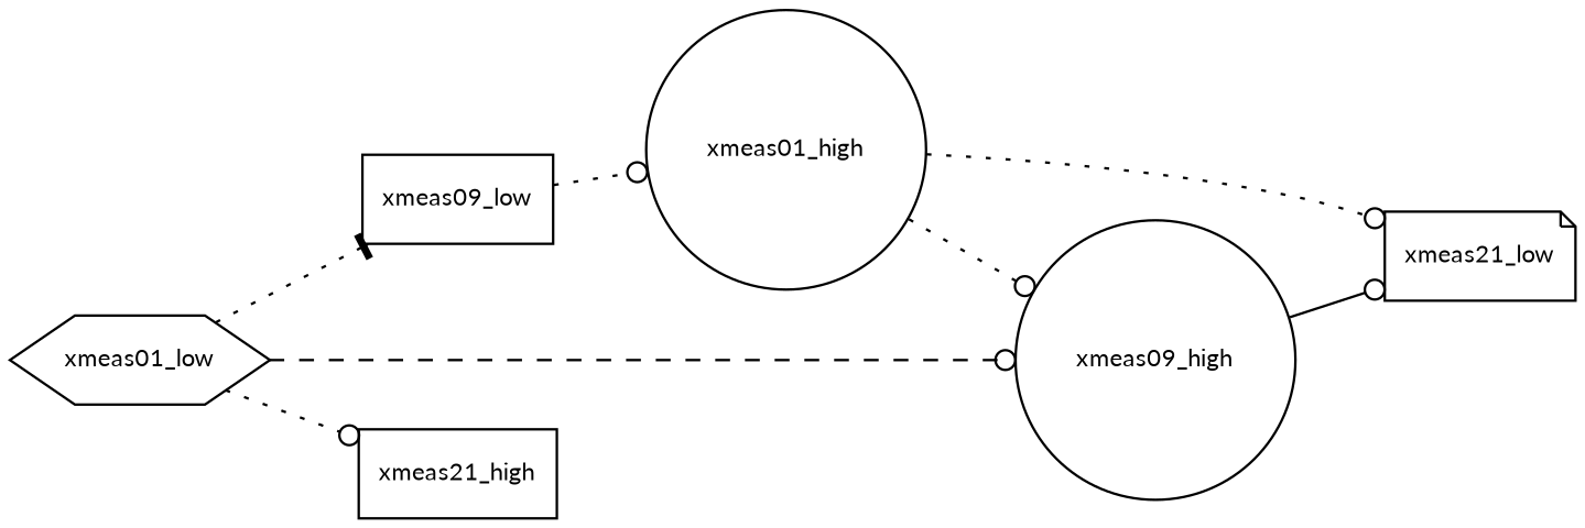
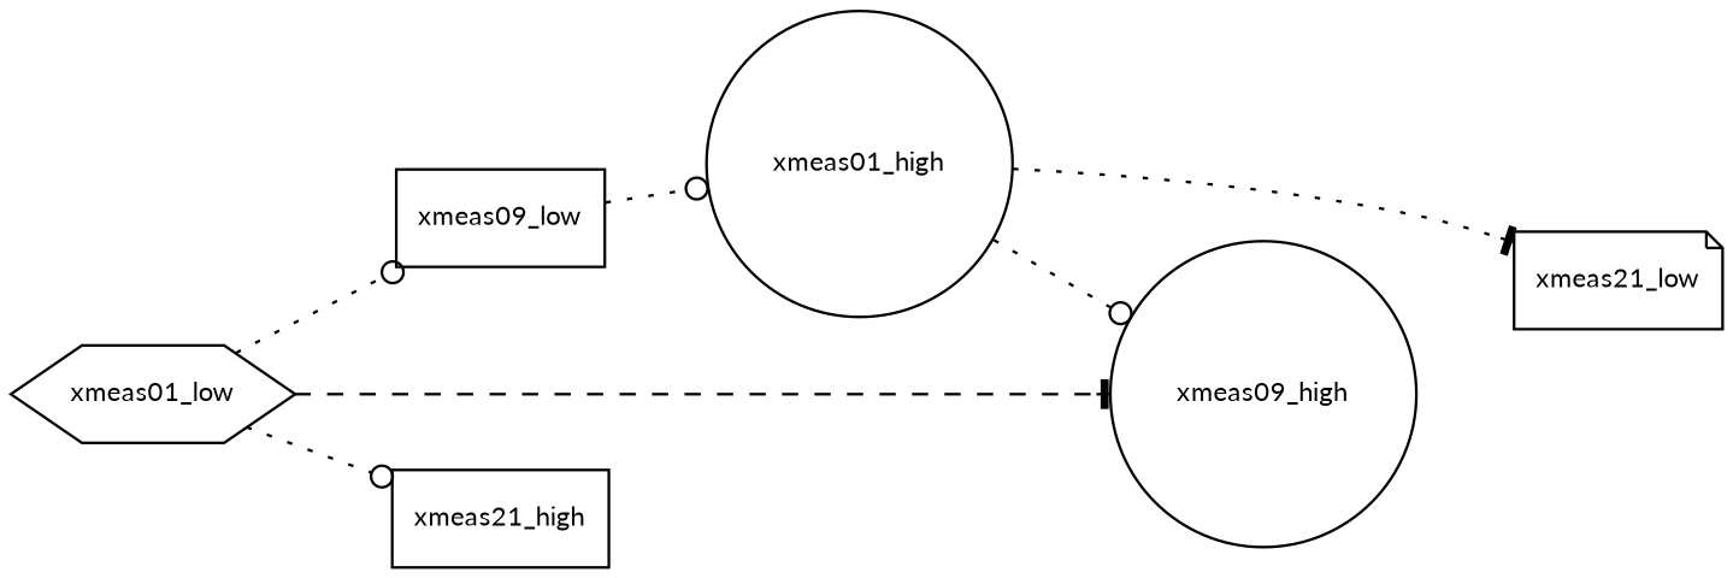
  digraph {
    fontname=Lato
    rankdir=LR
    node [fontname=Lato fontsize=10 shape=box]
    edge [arrowhead=odot fontname=Lato style=dotted weight=5]
    n1 [label=xmeas01_low shape=hexagon width=0]
    n2 [label=xmeas09_low width=0]
    n3 [label=xmeas09_high shape=circle width=0]
    n4 [label=xmeas21_high width=0]
    n5 [label=xmeas01_high shape=circle width=0]
    n6 [label=xmeas21_low shape=note width=0]
-   n1 -> n2 [arrowhead=tee]
-   n1 -> n3 [style=dashed]
+   n1 -> n2
+   n1 -> n3 [arrowhead=tee style=dashed]
    n1 -> n4
    n2 -> n5
-   n3 -> n6 [style=solid]
    n5 -> n3
-   n5 -> n6
+   n5 -> n6 [arrowhead=tee]
  }
